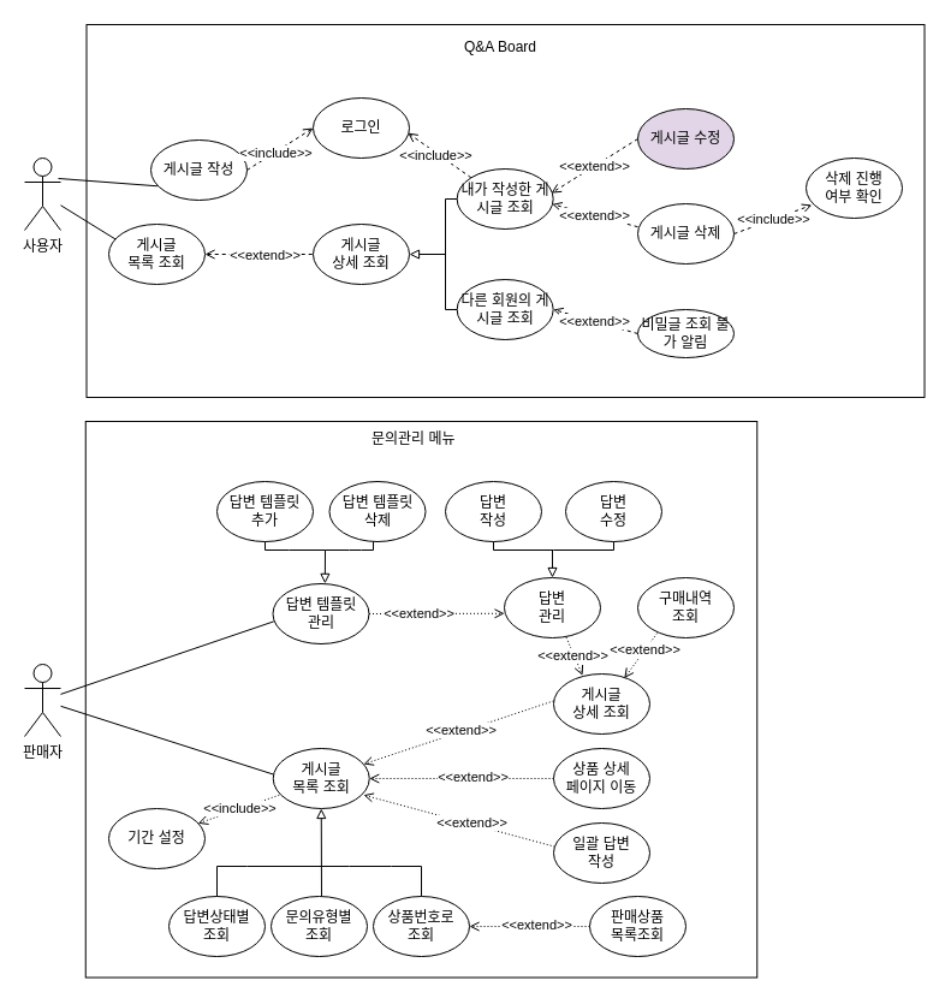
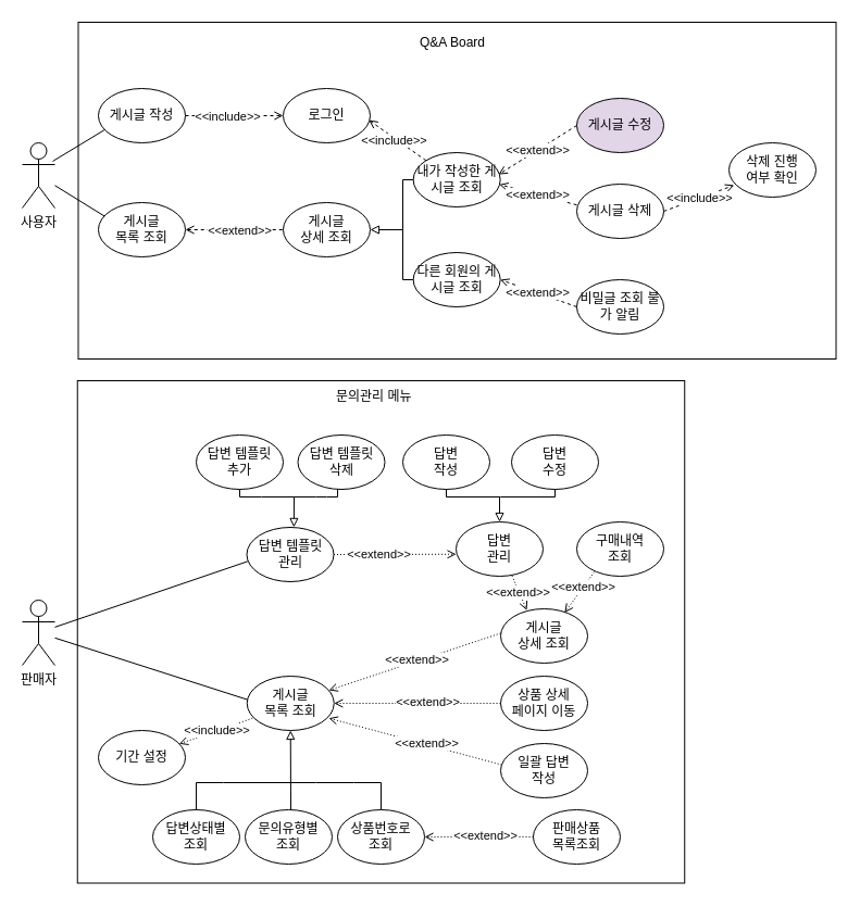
  <mxCell id="0" />
  <mxCell id="1" parent="0" />
  <mxCell id="2" value="" style="rounded=0;whiteSpace=wrap;html=1;fillColor=none;container=0;" parent="1" vertex="1"><mxGeometry x="71.5" y="20" width="697" height="310" as="geometry" /></mxCell>
  <mxCell id="3" value="사용자" style="shape=umlActor;verticalLabelPosition=bottom;verticalAlign=top;html=1;" parent="1" vertex="1"><mxGeometry x="20" y="131" width="30" height="60" as="geometry" /></mxCell>
  <mxCell id="4" value="" style="endArrow=none;endFill=0;endSize=12;html=1;rounded=0;startArrow=none;startFill=0;entryX=0.071;entryY=0.251;entryDx=0;entryDy=0;entryPerimeter=0;" parent="1" source="3" target="48" edge="1"><mxGeometry width="160" relative="1" as="geometry"><mxPoint x="50" y="124" as="sourcePoint" /><mxPoint x="340" y="174" as="targetPoint" /></mxGeometry></mxCell>
  <mxCell id="5" value="Q&amp;amp;A Board" style="text;strokeColor=none;fillColor=none;align=left;verticalAlign=middle;spacingLeft=4;spacingRight=4;overflow=hidden;points=[[0,0.5],[1,0.5]];portConstraint=eastwest;rotatable=0;whiteSpace=wrap;html=1;" parent="1" vertex="1"><mxGeometry x="379.998" y="24" width="80" height="30" as="geometry" /></mxCell>
  <mxCell id="6" value="" style="rounded=0;whiteSpace=wrap;html=1;fillColor=none;" parent="1" vertex="1"><mxGeometry x="70.75" y="350" width="558.5" height="462.5" as="geometry" /></mxCell>
  <mxCell id="7" value="판매자" style="shape=umlActor;verticalLabelPosition=bottom;verticalAlign=top;html=1;" parent="1" vertex="1"><mxGeometry x="20" y="552" width="30" height="60" as="geometry" /></mxCell>
  <mxCell id="8" value="문의관리 메뉴" style="text;strokeColor=none;fillColor=none;align=left;verticalAlign=middle;spacingLeft=4;spacingRight=4;overflow=hidden;points=[[0,0.5],[1,0.5]];portConstraint=eastwest;rotatable=0;whiteSpace=wrap;html=1;" parent="1" vertex="1"><mxGeometry x="303.25" y="350" width="93.5" height="30" as="geometry" /></mxCell>
  <mxCell id="9" value="" style="endArrow=none;endFill=0;endSize=12;html=1;rounded=0;entryX=0.006;entryY=0.433;entryDx=0;entryDy=0;entryPerimeter=0;" parent="1" source="7" target="13" edge="1"><mxGeometry width="160" relative="1" as="geometry"><mxPoint x="176.8" y="537.6" as="sourcePoint" /><mxPoint x="210" y="465" as="targetPoint" /></mxGeometry></mxCell>
  <mxCell id="10" value="" style="endArrow=none;endFill=0;endSize=12;html=1;rounded=0;entryX=0.01;entryY=0.627;entryDx=0;entryDy=0;entryPerimeter=0;" edge="1" parent="1" source="7" target="20"><mxGeometry width="160" relative="1" as="geometry"><mxPoint x="176.64" y="517" as="sourcePoint" /><mxPoint x="262" y="579" as="targetPoint" /></mxGeometry></mxCell>
  <mxCell id="11" value="" style="endArrow=none;endFill=0;endSize=12;html=1;rounded=0;startArrow=none;startFill=0;entryX=0.067;entryY=0.765;entryDx=0;entryDy=0;exitX=0.933;exitY=0.283;exitDx=0;exitDy=0;exitPerimeter=0;entryPerimeter=0;" edge="1" parent="1" source="3" target="51"><mxGeometry width="160" relative="1" as="geometry"><mxPoint x="60" y="175" as="sourcePoint" /><mxPoint x="103" y="186" as="targetPoint" /></mxGeometry></mxCell>
  <mxCell id="12" value="" style="group" vertex="1" connectable="0" parent="1"><mxGeometry x="90" y="400" width="520" height="395" as="geometry" /></mxCell>
  <mxCell id="13" value="게시글 &lt;br&gt;목록 조회" style="ellipse;whiteSpace=wrap;html=1;" parent="12" vertex="1"><mxGeometry x="136.75" y="222" width="80" height="50" as="geometry" /></mxCell>
  <mxCell id="14" style="edgeStyle=orthogonalEdgeStyle;rounded=0;orthogonalLoop=1;jettySize=auto;html=1;exitX=0.5;exitY=1;exitDx=0;exitDy=0;" parent="12" source="13" target="13" edge="1"><mxGeometry relative="1" as="geometry" /></mxCell>
  <mxCell id="15" value="기간 설정" style="ellipse;whiteSpace=wrap;html=1;" vertex="1" parent="12"><mxGeometry y="272" width="80" height="50" as="geometry" /></mxCell>
  <mxCell id="16" value="&amp;lt;&amp;lt;include&amp;gt;&amp;gt;" style="rounded=0;orthogonalLoop=1;jettySize=auto;html=1;dashed=1;dashPattern=1 2;endArrow=open;endFill=0;entryX=0.929;entryY=0.247;entryDx=0;entryDy=0;entryPerimeter=0;exitX=0.063;exitY=0.775;exitDx=0;exitDy=0;exitPerimeter=0;" edge="1" parent="12" source="13" target="15"><mxGeometry x="-0.024" relative="1" as="geometry"><mxPoint as="offset" /><mxPoint x="150" y="240" as="sourcePoint" /><mxPoint x="60" y="77" as="targetPoint" /></mxGeometry></mxCell>
  <mxCell id="17" value="상품 상세&lt;br&gt;페이지 이동" style="ellipse;whiteSpace=wrap;html=1;" vertex="1" parent="12"><mxGeometry x="370" y="222" width="80" height="50" as="geometry" /></mxCell>
  <mxCell id="18" value="일괄 답변&lt;br&gt;작성" style="ellipse;whiteSpace=wrap;html=1;" vertex="1" parent="12"><mxGeometry x="370" y="284" width="80" height="50" as="geometry" /></mxCell>
  <mxCell id="19" value="게시글 &lt;br&gt;상세 조회" style="ellipse;whiteSpace=wrap;html=1;" vertex="1" parent="12"><mxGeometry x="370" y="160" width="80" height="50" as="geometry" /></mxCell>
  <mxCell id="20" value="답변 템플릿&lt;br&gt;관리" style="ellipse;whiteSpace=wrap;html=1;" vertex="1" parent="12"><mxGeometry x="136.5" y="85" width="80" height="50" as="geometry" /></mxCell>
  <mxCell id="21" value="&amp;lt;&amp;lt;extend&amp;gt;&amp;gt;" style="rounded=0;orthogonalLoop=1;jettySize=auto;html=1;exitX=0;exitY=0.449;exitDx=0;exitDy=0;dashed=1;dashPattern=1 2;endArrow=open;endFill=0;entryX=0.94;entryY=0.26;entryDx=0;entryDy=0;exitPerimeter=0;entryPerimeter=0;" edge="1" parent="12" source="19" target="13"><mxGeometry x="-0.031" y="-1" relative="1" as="geometry"><mxPoint as="offset" /><mxPoint x="171" y="196" as="sourcePoint" /><mxPoint x="80" y="217" as="targetPoint" /></mxGeometry></mxCell>
  <mxCell id="22" value="&amp;lt;&amp;lt;extend&amp;gt;&amp;gt;" style="rounded=0;orthogonalLoop=1;jettySize=auto;html=1;exitX=0;exitY=0.5;exitDx=0;exitDy=0;dashed=1;dashPattern=1 2;endArrow=open;endFill=0;entryX=1;entryY=0.5;entryDx=0;entryDy=0;" edge="1" parent="12" source="17" target="13"><mxGeometry x="-0.121" y="-1" relative="1" as="geometry"><mxPoint as="offset" /><mxPoint x="310" y="127" as="sourcePoint" /><mxPoint x="250" y="187" as="targetPoint" /></mxGeometry></mxCell>
  <mxCell id="23" value="구매내역 &lt;br&gt;조회" style="ellipse;whiteSpace=wrap;html=1;" vertex="1" parent="12"><mxGeometry x="440" y="80" width="80" height="50" as="geometry" /></mxCell>
  <mxCell id="24" value="&amp;lt;&amp;lt;extend&amp;gt;&amp;gt;" style="rounded=0;orthogonalLoop=1;jettySize=auto;html=1;dashed=1;dashPattern=1 2;endArrow=open;endFill=0;entryX=0.001;entryY=0.595;entryDx=0;entryDy=0;entryPerimeter=0;exitX=1;exitY=0.5;exitDx=0;exitDy=0;" edge="1" parent="12" source="20" target="27"><mxGeometry x="-0.259" relative="1" as="geometry"><mxPoint as="offset" /><mxPoint x="130" y="122" as="sourcePoint" /><mxPoint x="210" y="162" as="targetPoint" /></mxGeometry></mxCell>
  <mxCell id="25" value="&amp;lt;&amp;lt;extend&amp;gt;&amp;gt;" style="rounded=0;orthogonalLoop=1;jettySize=auto;html=1;exitX=0.201;exitY=0.921;exitDx=0;exitDy=0;dashed=1;dashPattern=1 2;endArrow=open;endFill=0;entryX=0.735;entryY=0.071;entryDx=0;entryDy=0;entryPerimeter=0;exitPerimeter=0;" edge="1" parent="12" source="23" target="19"><mxGeometry x="-0.259" relative="1" as="geometry"><mxPoint as="offset" /><mxPoint x="470" y="107" as="sourcePoint" /><mxPoint x="470" y="175" as="targetPoint" /></mxGeometry></mxCell>
  <mxCell id="26" value="&amp;lt;&amp;lt;extend&amp;gt;&amp;gt;" style="rounded=0;orthogonalLoop=1;jettySize=auto;html=1;exitX=0.644;exitY=0.993;exitDx=0;exitDy=0;dashed=1;dashPattern=1 2;endArrow=open;endFill=0;entryX=0.301;entryY=0.027;entryDx=0;entryDy=0;exitPerimeter=0;entryPerimeter=0;" edge="1" parent="12" source="27" target="19"><mxGeometry x="-0.091" y="-1" relative="1" as="geometry"><mxPoint as="offset" /><mxPoint x="470" y="107" as="sourcePoint" /><mxPoint x="470" y="175" as="targetPoint" /></mxGeometry></mxCell>
  <mxCell id="27" value="답변 &lt;br&gt;관리" style="ellipse;whiteSpace=wrap;html=1;" vertex="1" parent="12"><mxGeometry x="329" y="80" width="80" height="50" as="geometry" /></mxCell>
  <mxCell id="28" value="" style="endArrow=block;html=1;rounded=0;exitX=0.525;exitY=-0.007;exitDx=0;exitDy=0;entryX=0.5;entryY=1;entryDx=0;entryDy=0;endFill=0;exitPerimeter=0;" edge="1" parent="12" source="44" target="13"><mxGeometry width="50" height="50" relative="1" as="geometry"><mxPoint x="350" y="252" as="sourcePoint" /><mxPoint x="400" y="202" as="targetPoint" /></mxGeometry></mxCell>
  <mxCell id="29" value="&amp;lt;&amp;lt;extend&amp;gt;&amp;gt;" style="rounded=0;orthogonalLoop=1;jettySize=auto;html=1;dashed=1;dashPattern=1 2;endArrow=open;endFill=0;entryX=0.94;entryY=0.774;entryDx=0;entryDy=0;entryPerimeter=0;exitX=0.012;exitY=0.393;exitDx=0;exitDy=0;exitPerimeter=0;" edge="1" parent="12" source="18" target="13"><mxGeometry x="-0.121" y="-1" relative="1" as="geometry"><mxPoint as="offset" /><mxPoint x="310" y="330" as="sourcePoint" /><mxPoint x="118" y="249" as="targetPoint" /></mxGeometry></mxCell>
  <mxCell id="30" value="" style="group" vertex="1" connectable="0" parent="12"><mxGeometry x="90" width="173.5" height="57" as="geometry" /></mxCell>
  <mxCell id="31" value="답변 템플릿&lt;br&gt;추가" style="ellipse;whiteSpace=wrap;html=1;" vertex="1" parent="30"><mxGeometry width="80" height="50" as="geometry" /></mxCell>
  <mxCell id="32" value="답변 템플릿&lt;br&gt;삭제" style="ellipse;whiteSpace=wrap;html=1;" vertex="1" parent="30"><mxGeometry x="93.5" width="80" height="50" as="geometry" /></mxCell>
  <mxCell id="33" value="" style="endArrow=none;html=1;rounded=0;entryX=0.5;entryY=1;entryDx=0;entryDy=0;exitX=0.457;exitY=0.998;exitDx=0;exitDy=0;exitPerimeter=0;" edge="1" parent="30" source="32" target="31"><mxGeometry width="50" height="50" relative="1" as="geometry"><mxPoint x="220" y="177" as="sourcePoint" /><mxPoint x="270" y="127" as="targetPoint" /><Array as="points"><mxPoint x="130" y="57" /><mxPoint x="120" y="57" /><mxPoint x="110" y="57" /><mxPoint x="90" y="57" /><mxPoint x="60" y="57" /><mxPoint x="40" y="57" /></Array></mxGeometry></mxCell>
  <mxCell id="34" value="" style="endArrow=block;html=1;rounded=0;entryX=0.542;entryY=-0.002;entryDx=0;entryDy=0;entryPerimeter=0;endFill=0;" edge="1" parent="30" target="20"><mxGeometry width="50" height="50" relative="1" as="geometry"><mxPoint x="90" y="57" as="sourcePoint" /><mxPoint x="90" y="77" as="targetPoint" /></mxGeometry></mxCell>
  <mxCell id="35" value="" style="group" vertex="1" connectable="0" parent="12"><mxGeometry x="280" width="180" height="57" as="geometry" /></mxCell>
  <mxCell id="36" value="답변 &lt;br&gt;작성" style="ellipse;whiteSpace=wrap;html=1;" parent="35" vertex="1"><mxGeometry width="80" height="50" as="geometry" /></mxCell>
  <mxCell id="37" value="답변 &lt;br&gt;수정" style="ellipse;whiteSpace=wrap;html=1;" parent="35" vertex="1"><mxGeometry x="100" width="80" height="50" as="geometry" /></mxCell>
  <mxCell id="38" value="" style="endArrow=block;html=1;rounded=0;endFill=0;entryX=0.5;entryY=0;entryDx=0;entryDy=0;" edge="1" parent="35" target="27"><mxGeometry width="50" height="50" relative="1" as="geometry"><mxPoint x="89" y="57" as="sourcePoint" /><mxPoint x="130" y="47" as="targetPoint" /></mxGeometry></mxCell>
  <mxCell id="39" value="" style="endArrow=none;html=1;rounded=0;exitX=0.5;exitY=1;exitDx=0;exitDy=0;entryX=0.5;entryY=1;entryDx=0;entryDy=0;" edge="1" parent="35" source="36" target="37"><mxGeometry width="50" height="50" relative="1" as="geometry"><mxPoint x="100" y="77" as="sourcePoint" /><mxPoint x="150" y="27" as="targetPoint" /><Array as="points"><mxPoint x="40" y="57" /><mxPoint x="90" y="57" /><mxPoint x="140" y="57" /></Array></mxGeometry></mxCell>
  <mxCell id="40" value="" style="group" vertex="1" connectable="0" parent="12"><mxGeometry x="50" y="320" width="250" height="75" as="geometry" /></mxCell>
  <mxCell id="41" value="답변상태별&lt;br style=&quot;border-color: var(--border-color);&quot;&gt;조회" style="ellipse;whiteSpace=wrap;html=1;rotation=0;" vertex="1" parent="40"><mxGeometry y="25" width="80" height="50" as="geometry" /></mxCell>
  <mxCell id="42" value="" style="endArrow=none;html=1;rounded=0;exitX=0.5;exitY=0;exitDx=0;exitDy=0;entryX=0.5;entryY=0;entryDx=0;entryDy=0;" edge="1" parent="40" source="43" target="41"><mxGeometry width="50" height="50" relative="1" as="geometry"><mxPoint x="70" y="-180" as="sourcePoint" /><mxPoint x="50" y="10" as="targetPoint" /><Array as="points"><mxPoint x="210" /><mxPoint x="185" /><mxPoint x="150" /><mxPoint x="65" /><mxPoint x="40" /></Array></mxGeometry></mxCell>
  <mxCell id="43" value="&lt;div&gt;상품번호로&lt;/div&gt;&lt;div&gt;조회&lt;/div&gt;" style="ellipse;whiteSpace=wrap;html=1;rotation=0;" vertex="1" parent="40"><mxGeometry x="170" y="25" width="80" height="50" as="geometry" /></mxCell>
  <mxCell id="44" value="문의유형별&lt;br&gt;조회" style="ellipse;whiteSpace=wrap;html=1;rotation=0;container=0;" vertex="1" parent="40"><mxGeometry x="85" y="25" width="80" height="50" as="geometry" /></mxCell>
  <mxCell id="45" value="판매상품&lt;br&gt;목록조회" style="ellipse;whiteSpace=wrap;html=1;rotation=0;" vertex="1" parent="12"><mxGeometry x="400" y="345" width="80" height="50" as="geometry" /></mxCell>
  <mxCell id="46" value="&amp;lt;&amp;lt;extend&amp;gt;&amp;gt;" style="rounded=0;orthogonalLoop=1;jettySize=auto;html=1;dashed=1;dashPattern=1 2;endArrow=open;endFill=0;entryX=1;entryY=0.5;entryDx=0;entryDy=0;exitX=0;exitY=0.5;exitDx=0;exitDy=0;" edge="1" parent="12" source="45" target="43"><mxGeometry x="-0.121" y="-1" relative="1" as="geometry"><mxPoint as="offset" /><mxPoint x="381" y="314" as="sourcePoint" /><mxPoint x="222" y="271" as="targetPoint" /></mxGeometry></mxCell>
  <mxCell id="47" value="" style="group" vertex="1" connectable="0" parent="1"><mxGeometry x="89.995" y="81" width="660.005" height="226" as="geometry" /></mxCell>
  <mxCell id="48" value="게시글&lt;br&gt;목록 조회" style="ellipse;whiteSpace=wrap;html=1;" parent="47" vertex="1"><mxGeometry x="0.005" y="105" width="80" height="50" as="geometry" /></mxCell>
  <mxCell id="49" value="" style="endArrow=none;endFill=0;endSize=12;html=1;rounded=0;exitX=1;exitY=0.5;exitDx=0;exitDy=0;entryX=0;entryY=0.5;entryDx=0;entryDy=0;startArrow=open;startFill=0;dashed=1;" parent="47" source="48" target="59" edge="1"><mxGeometry width="160" relative="1" as="geometry"><mxPoint x="83.005" y="42" as="sourcePoint" /><mxPoint x="120.005" y="18" as="targetPoint" /></mxGeometry></mxCell>
  <mxCell id="50" value="&amp;lt;&amp;lt;extend&amp;gt;&amp;gt;" style="edgeLabel;html=1;align=center;verticalAlign=middle;resizable=0;points=[];" vertex="1" connectable="0" parent="49"><mxGeometry x="0.307" relative="1" as="geometry"><mxPoint x="-10" as="offset" /></mxGeometry></mxCell>
- <mxCell id="51" value="게시글 작성" style="ellipse;whiteSpace=wrap;html=1;" parent="47" vertex="1"><mxGeometry x="35" y="35" width="80" height="50" as="geometry" /></mxCell>
+ <mxCell id="51" value="게시글 작성" style="ellipse;whiteSpace=wrap;html=1;" parent="47" vertex="1"><mxGeometry width="80" height="50" as="geometry" /></mxCell>
  <mxCell id="52" value="로그인" style="ellipse;whiteSpace=wrap;html=1;" parent="47" vertex="1"><mxGeometry x="170.005" width="80" height="50" as="geometry" /></mxCell>
  <mxCell id="53" value="&amp;lt;&amp;lt;include&amp;gt;&amp;gt;" style="rounded=0;orthogonalLoop=1;jettySize=auto;html=1;exitX=1;exitY=0.5;exitDx=0;exitDy=0;dashed=1;endArrow=open;endFill=0;entryX=0;entryY=0.5;entryDx=0;entryDy=0;" parent="47" source="51" target="52" edge="1"><mxGeometry x="-0.131" y="-1" relative="1" as="geometry"><mxPoint as="offset" /></mxGeometry></mxCell>
  <mxCell id="54" value="&amp;lt;&amp;lt;include&amp;gt;&amp;gt;" style="rounded=0;orthogonalLoop=1;jettySize=auto;html=1;exitX=0;exitY=0;exitDx=0;exitDy=0;dashed=1;endArrow=open;endFill=0;entryX=0.984;entryY=0.581;entryDx=0;entryDy=0;entryPerimeter=0;" parent="47" source="61" target="52" edge="1"><mxGeometry x="0.074" y="2" relative="1" as="geometry"><mxPoint x="196.005" y="44" as="sourcePoint" /><mxPoint x="290.005" y="44" as="targetPoint" /><mxPoint as="offset" /></mxGeometry></mxCell>
  <mxCell id="55" value="삭제 진행&lt;br&gt;여부 확인" style="ellipse;whiteSpace=wrap;html=1;" vertex="1" parent="47"><mxGeometry x="580.005" y="50" width="80" height="50" as="geometry" /></mxCell>
  <mxCell id="56" value="게시글 수정" style="ellipse;whiteSpace=wrap;html=1;fillColor=#e1d5e7;" parent="47" vertex="1"><mxGeometry x="440.006" y="9" width="80" height="50" as="geometry" /></mxCell>
  <mxCell id="57" value="게시글 삭제" style="ellipse;whiteSpace=wrap;html=1;" parent="47" vertex="1"><mxGeometry x="440.006" y="88" width="80" height="50" as="geometry" /></mxCell>
  <mxCell id="58" value="&amp;lt;&amp;lt;include&amp;gt;&amp;gt;" style="rounded=0;orthogonalLoop=1;jettySize=auto;html=1;exitX=1;exitY=0.5;exitDx=0;exitDy=0;dashed=1;endArrow=open;endFill=0;entryX=0.06;entryY=0.78;entryDx=0;entryDy=0;entryPerimeter=0;" edge="1" parent="47" source="57" target="55"><mxGeometry x="0.015" relative="1" as="geometry"><mxPoint x="340.445" y="125" as="sourcePoint" /><mxPoint x="391.252" y="62" as="targetPoint" /><mxPoint as="offset" /></mxGeometry></mxCell>
  <mxCell id="59" value="게시글 &lt;br&gt;상세 조회" style="ellipse;whiteSpace=wrap;html=1;" parent="47" vertex="1"><mxGeometry x="170.009" y="105" width="80" height="50" as="geometry" /></mxCell>
  <mxCell id="60" value="" style="group" vertex="1" connectable="0" parent="47"><mxGeometry x="280.005" y="59" width="87.035" height="142" as="geometry" /></mxCell>
  <mxCell id="61" value="내가 작성한 게시글 조회" style="ellipse;whiteSpace=wrap;html=1;" parent="60" vertex="1"><mxGeometry x="9.671" width="80" height="50" as="geometry" /></mxCell>
  <mxCell id="62" value="다른 회원의 게시글 조회" style="ellipse;whiteSpace=wrap;html=1;" parent="60" vertex="1"><mxGeometry x="9.671" y="92" width="80" height="50" as="geometry" /></mxCell>
  <mxCell id="63" value="" style="endArrow=none;html=1;rounded=0;exitX=0;exitY=0.5;exitDx=0;exitDy=0;edgeStyle=orthogonalEdgeStyle;entryX=0;entryY=0.5;entryDx=0;entryDy=0;" parent="60" source="61" target="62" edge="1"><mxGeometry width="50" height="50" relative="1" as="geometry"><mxPoint x="-38.682" y="80" as="sourcePoint" /><mxPoint x="9.671" y="30" as="targetPoint" /><Array as="points"><mxPoint y="25" /><mxPoint y="117" /></Array></mxGeometry></mxCell>
  <mxCell id="64" value="" style="endArrow=block;html=1;rounded=0;entryX=1;entryY=0.5;entryDx=0;entryDy=0;endFill=0;" parent="60" target="59" edge="1"><mxGeometry width="50" height="50" relative="1" as="geometry"><mxPoint x="-0.001" y="71" as="sourcePoint" /><mxPoint x="9.671" y="30" as="targetPoint" /></mxGeometry></mxCell>
- <mxCell id="65" value="비밀글 조회 불가 알림" style="ellipse;whiteSpace=wrap;html=1;" parent="47" vertex="1"><mxGeometry x="440.008" y="176" width="80" height="40" as="geometry" /></mxCell>
+ <mxCell id="65" value="비밀글 조회 불가 알림" style="ellipse;whiteSpace=wrap;html=1;" parent="47" vertex="1"><mxGeometry x="440.008" y="176" width="80" height="50" as="geometry" /></mxCell>
  <mxCell id="66" value="&amp;lt;&amp;lt;extend&amp;gt;&amp;gt;" style="rounded=0;orthogonalLoop=1;jettySize=auto;html=1;exitX=0;exitY=0.5;exitDx=0;exitDy=0;dashed=1;endArrow=open;endFill=0;entryX=1;entryY=0.5;entryDx=0;entryDy=0;" parent="47" source="65" target="62" edge="1"><mxGeometry x="0.007" relative="1" as="geometry"><mxPoint x="270.219" y="125" as="sourcePoint" /><mxPoint x="324.374" y="62" as="targetPoint" /><mxPoint as="offset" /></mxGeometry></mxCell>
  <mxCell id="67" value="&amp;lt;&amp;lt;extend&amp;gt;&amp;gt;" style="rounded=0;orthogonalLoop=1;jettySize=auto;html=1;dashed=1;endArrow=open;endFill=0;entryX=0.989;entryY=0.587;entryDx=0;entryDy=0;entryPerimeter=0;exitX=0;exitY=0.384;exitDx=0;exitDy=0;exitPerimeter=0;" edge="1" parent="47" source="57" target="61"><mxGeometry x="0.007" relative="1" as="geometry"><mxPoint x="440.005" y="109" as="sourcePoint" /><mxPoint x="300.005" y="232" as="targetPoint" /><mxPoint as="offset" /></mxGeometry></mxCell>
  <mxCell id="68" value="&amp;lt;&amp;lt;extend&amp;gt;&amp;gt;" style="rounded=0;orthogonalLoop=1;jettySize=auto;html=1;exitX=0;exitY=0.5;exitDx=0;exitDy=0;dashed=1;endArrow=open;endFill=0;entryX=0.98;entryY=0.403;entryDx=0;entryDy=0;entryPerimeter=0;" edge="1" parent="47" source="56" target="61"><mxGeometry x="0.007" relative="1" as="geometry"><mxPoint x="390.005" y="165" as="sourcePoint" /><mxPoint x="297.005" y="151" as="targetPoint" /><mxPoint as="offset" /></mxGeometry></mxCell>
  <mxCell id="69" style="edgeStyle=orthogonalEdgeStyle;rounded=0;orthogonalLoop=1;jettySize=auto;html=1;exitX=0.5;exitY=1;exitDx=0;exitDy=0;" parent="47" source="59" target="59" edge="1"><mxGeometry relative="1" as="geometry" /></mxCell>
